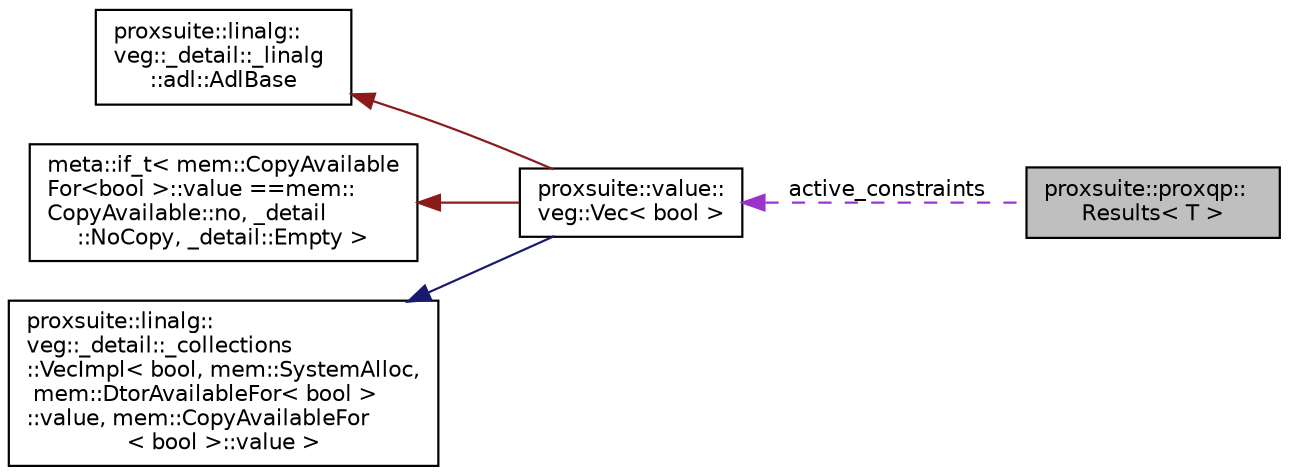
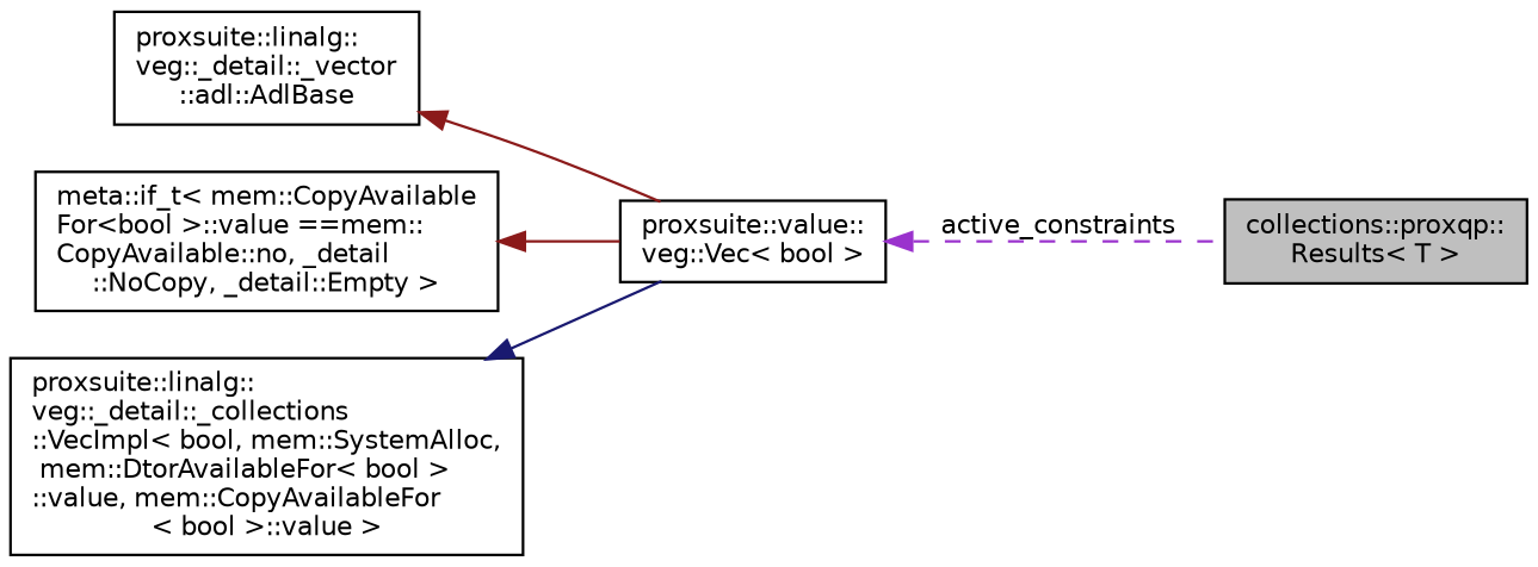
  digraph {
    rankdir=LR
    node [color=black fontname=Helvetica fontsize=10 shape=record]
    edge [color=firebrick4 dir=back fontname=Helvetica fontsize=10 labelfontname=Helvetica labelfontsize=10 style=solid]
-   n1 [fillcolor=grey75 fontcolor=black height=0.2 label="proxsuite::proxqp::\lResults\< T \>" style=filled width=0.4]
+   n1 [fillcolor=grey75 fontcolor=black height=0.2 label="collections::proxqp::\lResults\< T \>" style=filled width=0.4]
    n2 [height=0.2 label="proxsuite::value::\lveg::Vec\< bool \>" width=0.4]
-   n3 [height=0.2 label="proxsuite::linalg::\lveg::_detail::_linalg\l::adl::AdlBase" width=0.4]
+   n3 [height=0.2 label="proxsuite::linalg::\lveg::_detail::_vector\l::adl::AdlBase" width=0.4]
    n4 [height=0.2 label="meta::if_t\< mem::CopyAvailable\lFor\<bool \>::value ==mem::\lCopyAvailable::no, _detail\l::NoCopy, _detail::Empty \>" width=0.4]
    n5 [height=0.2 label="proxsuite::linalg::\lveg::_detail::_collections\l::VecImpl\< bool, mem::SystemAlloc,\l mem::DtorAvailableFor\< bool \>\l::value, mem::CopyAvailableFor\l\< bool \>::value \>" width=0.4]
    n2 -> n1 [color=darkorchid3 label=" active_constraints" style=dashed]
    n3 -> n2
    n4 -> n2
    n5 -> n2 [color=midnightblue]
  }
